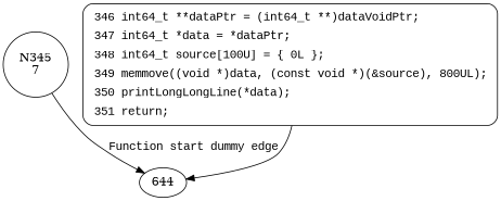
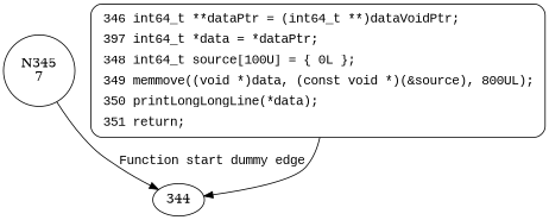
  digraph {
    n1 [label="N345\n7" shape=circle]
-   344 [label=644]
-   n3 [fillcolor=white fontname="Courier New" label=<<table border="0" cellborder="0" cellpadding="3" bgcolor="white"><tr><td align="right">346</td><td align="left">int64_t **dataPtr = (int64_t **)dataVoidPtr;</td></tr><tr><td align="right">347</td><td align="left">int64_t *data = *dataPtr;</td></tr><tr><td align="right">348</td><td align="left">int64_t source[100U] = &#123; 0L &#125;;</td></tr><tr><td align="right">349</td><td align="left">memmove((void *)data, (const void *)(&amp;source), 800UL);</td></tr><tr><td align="right">350</td><td align="left">printLongLongLine(*data);</td></tr><tr><td align="right">351</td><td align="left">return;</td></tr></table>> penwidth=1 shape=Mrecord style="filled,bold"]
+   344
+   n3 [fillcolor=white fontname="Courier New" label=<<table border="0" cellborder="0" cellpadding="3" bgcolor="white"><tr><td align="right">346</td><td align="left">int64_t **dataPtr = (int64_t **)dataVoidPtr;</td></tr><tr><td align="right">397</td><td align="left">int64_t *data = *dataPtr;</td></tr><tr><td align="right">348</td><td align="left">int64_t source[100U] = &#123; 0L &#125;;</td></tr><tr><td align="right">349</td><td align="left">memmove((void *)data, (const void *)(&amp;source), 800UL);</td></tr><tr><td align="right">350</td><td align="left">printLongLongLine(*data);</td></tr><tr><td align="right">351</td><td align="left">return;</td></tr></table>> penwidth=1 shape=Mrecord style="filled,bold"]
    n1 -> 344 [fontname="Courier New" label="Function start dummy edge"]
    n3 -> 344
  }
